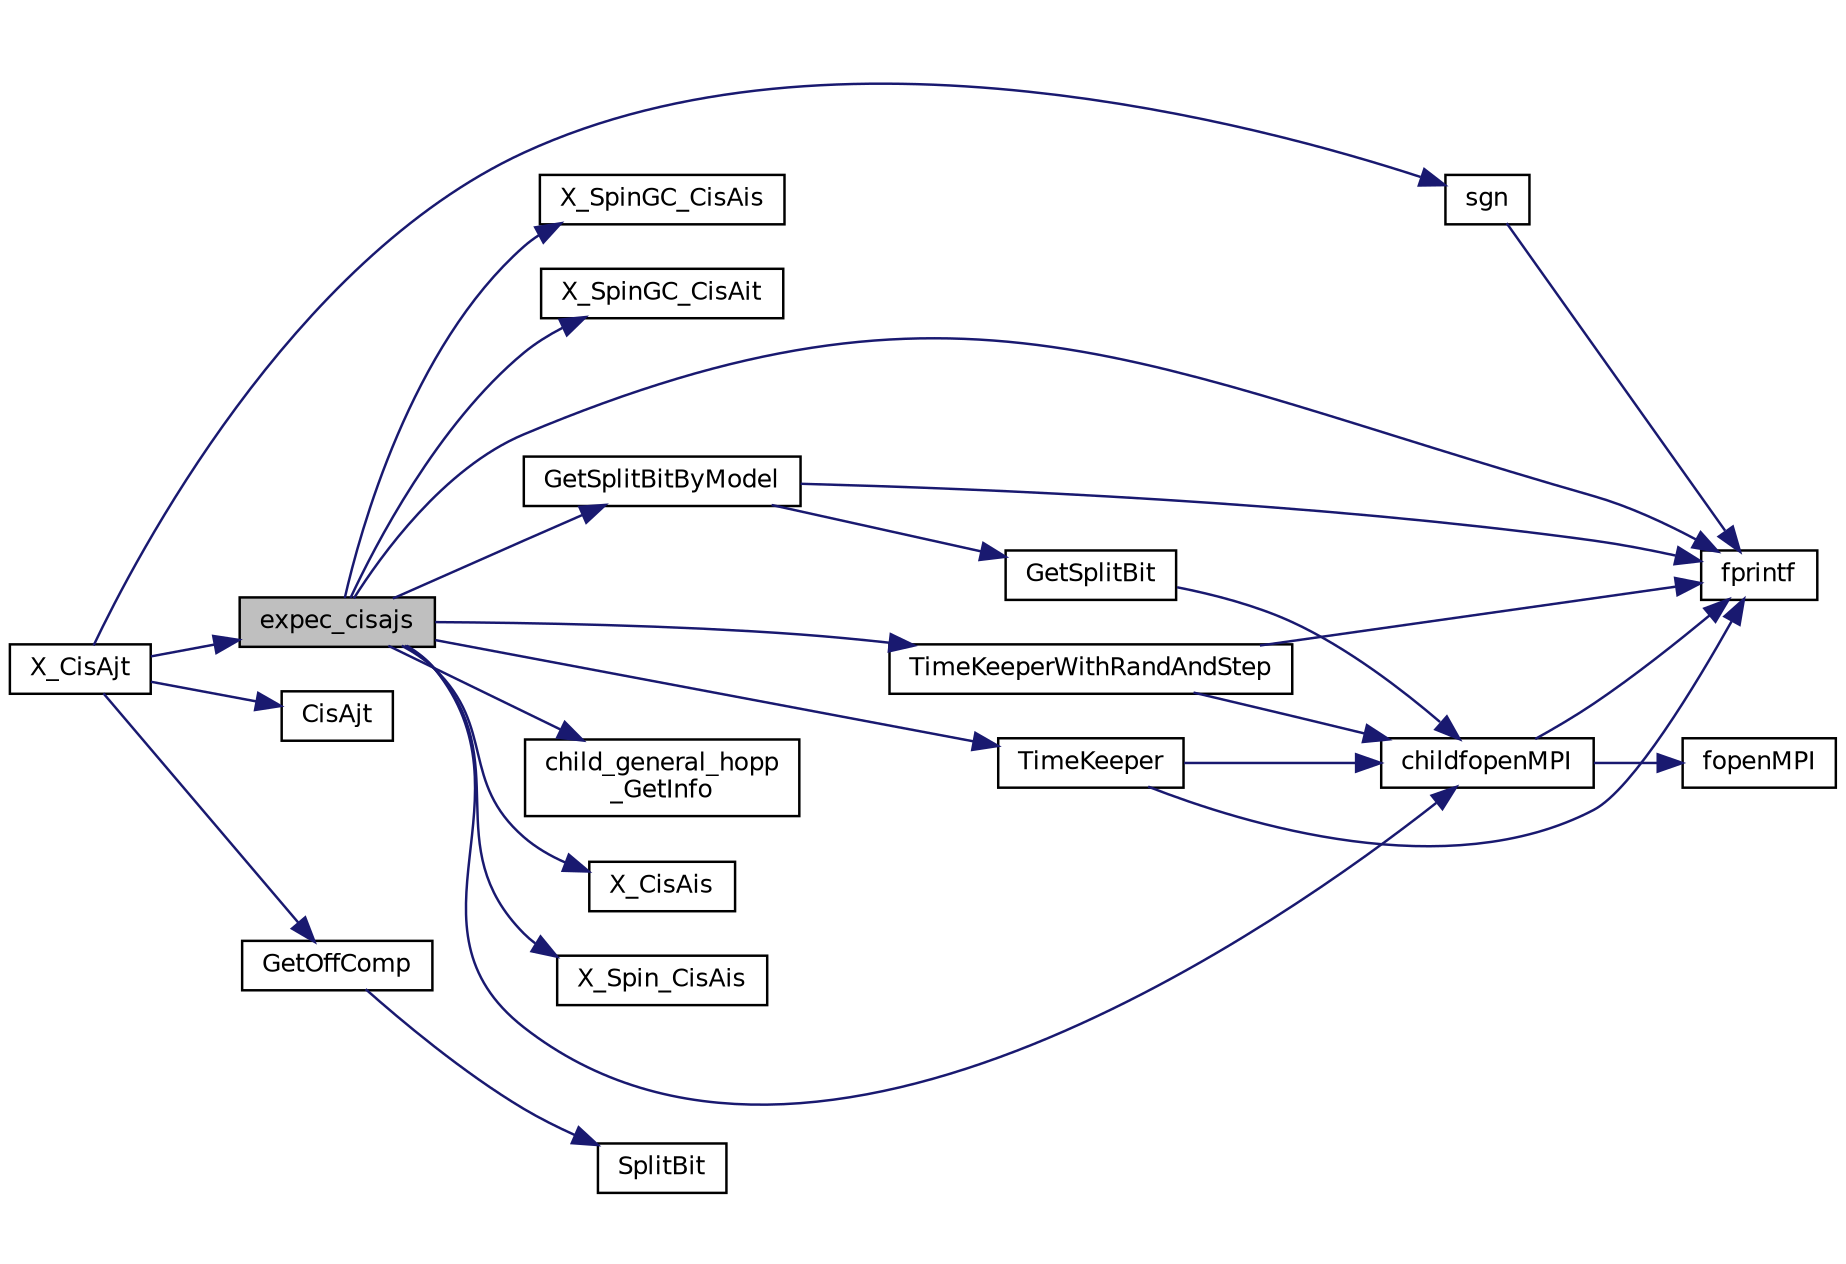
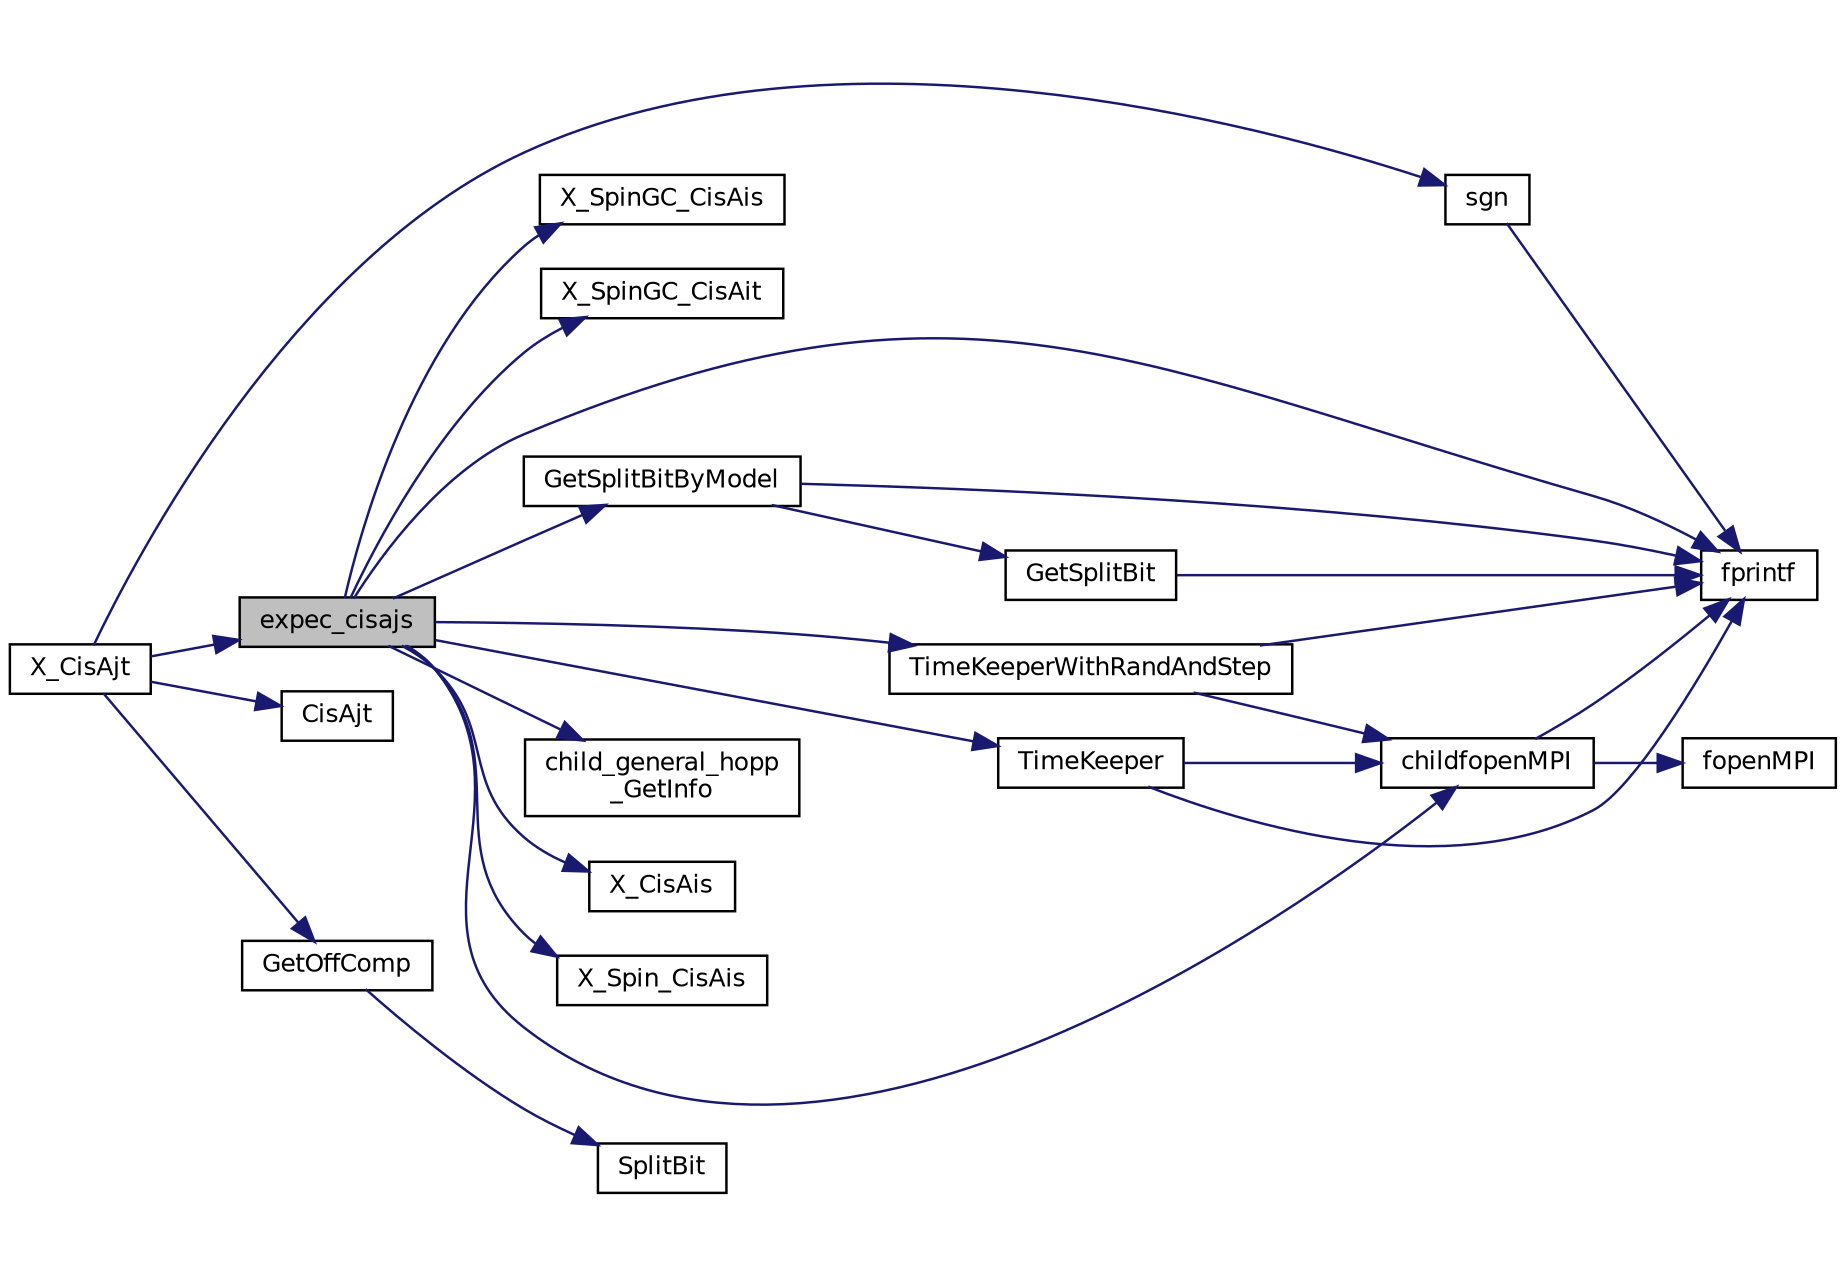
  digraph {
    rankdir=LR
    node [color=black fillcolor=white fontname=Helvetica fontsize=10 shape=record style=filled]
    edge [color=midnightblue fontname=Helvetica fontsize=10 labelfontname=Helvetica labelfontsize=10 style=solid]
    n1 [fillcolor=grey75 fontcolor=black height=0.2 label=expec_cisajs width=0.4]
    n2 [height=0.2 label=GetSplitBitByModel width=0.4]
    n3 [height=0.2 label=fprintf width=0.4]
    n4 [height=0.2 label=TimeKeeperWithRandAndStep width=0.4]
    n5 [height=0.2 label=childfopenMPI width=0.4]
    n6 [height=0.2 label="child_general_hopp\l_GetInfo" width=0.4]
    n7 [height=0.2 label=X_CisAis width=0.4]
    n8 [height=0.2 label=X_Spin_CisAis width=0.4]
    n9 [height=0.2 label=X_SpinGC_CisAis width=0.4]
    n10 [height=0.2 label=X_SpinGC_CisAit width=0.4]
    n11 [height=0.2 label=TimeKeeper width=0.4]
    n12 [height=0.2 label=GetSplitBit width=0.4]
    n13 [height=0.2 label=fopenMPI width=0.4]
    n14 [height=0.2 label=X_CisAjt width=0.4]
    n15 [height=0.2 label=sgn width=0.4]
    n16 [height=0.2 label=CisAjt width=0.4]
    n17 [height=0.2 label=GetOffComp width=0.4]
    n18 [height=0.2 label=SplitBit width=0.4]
    n1 -> n2
    n1 -> n3
    n1 -> n4
    n1 -> n5
    n1 -> n6
    n1 -> n7
    n1 -> n8
    n1 -> n9
    n1 -> n10
    n1 -> n11
    n2 -> n3
    n2 -> n12
    n4 -> n3
    n4 -> n5
    n5 -> n3
    n5 -> n13
    n11 -> n3
    n11 -> n5
-   n12 -> n5
+   n12 -> n3
    n14 -> n1
    n14 -> n15
    n14 -> n16
    n14 -> n17
    n15 -> n3
    n17 -> n18
  }
